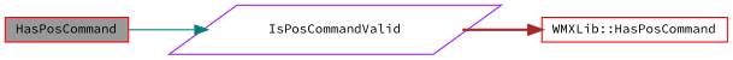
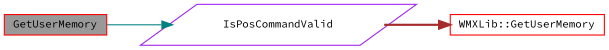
  digraph {
    fontname="Source Code Pro"
    rankdir=LR
    node [color=red fillcolor=white fontname="Source Code Pro" fontsize=10 shape=box style=filled]
    edge [fontname="Source Code Pro" fontsize=10 labelfontname=Helvetica labelfontsize=10]
-   n1 [fillcolor=grey60 fontcolor=black height=0.2 label=HasPosCommand width=0.4]
+   n1 [fillcolor=grey60 fontcolor=black height=0.2 label=GetUserMemory width=0.4]
    n2 [color=purple height=0.2 label=IsPosCommandValid shape=parallelogram width=0.4]
-   n3 [height=0.2 label="WMXLib::HasPosCommand" width=0.4]
+   n3 [height=0.2 label="WMXLib::GetUserMemory" width=0.4]
    n1 -> n2 [color=teal style=solid]
    n2 -> n3 [color=brown style=bold]
  }
